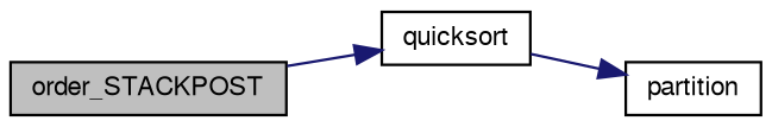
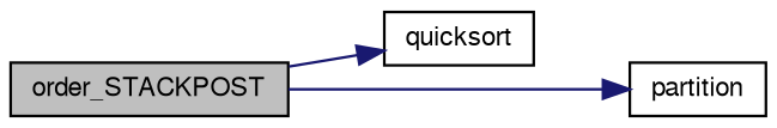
  digraph {
    rankdir=LR
    node [color=black fillcolor=white fontname=FreeSans fontsize=10 shape=record style=filled]
    edge [color=midnightblue fontname=FreeSans fontsize=10 labelfontname=FreeSans labelfontsize=10 style=solid]
    n1 [fillcolor=grey75 fontcolor=black height=0.2 label=order_STACKPOST width=0.4]
    n2 [height=0.2 label=quicksort width=0.4]
    n3 [height=0.2 label=partition width=0.4]
    n1 -> n2
-   n2 -> n3
+   n1 -> n3
  }
